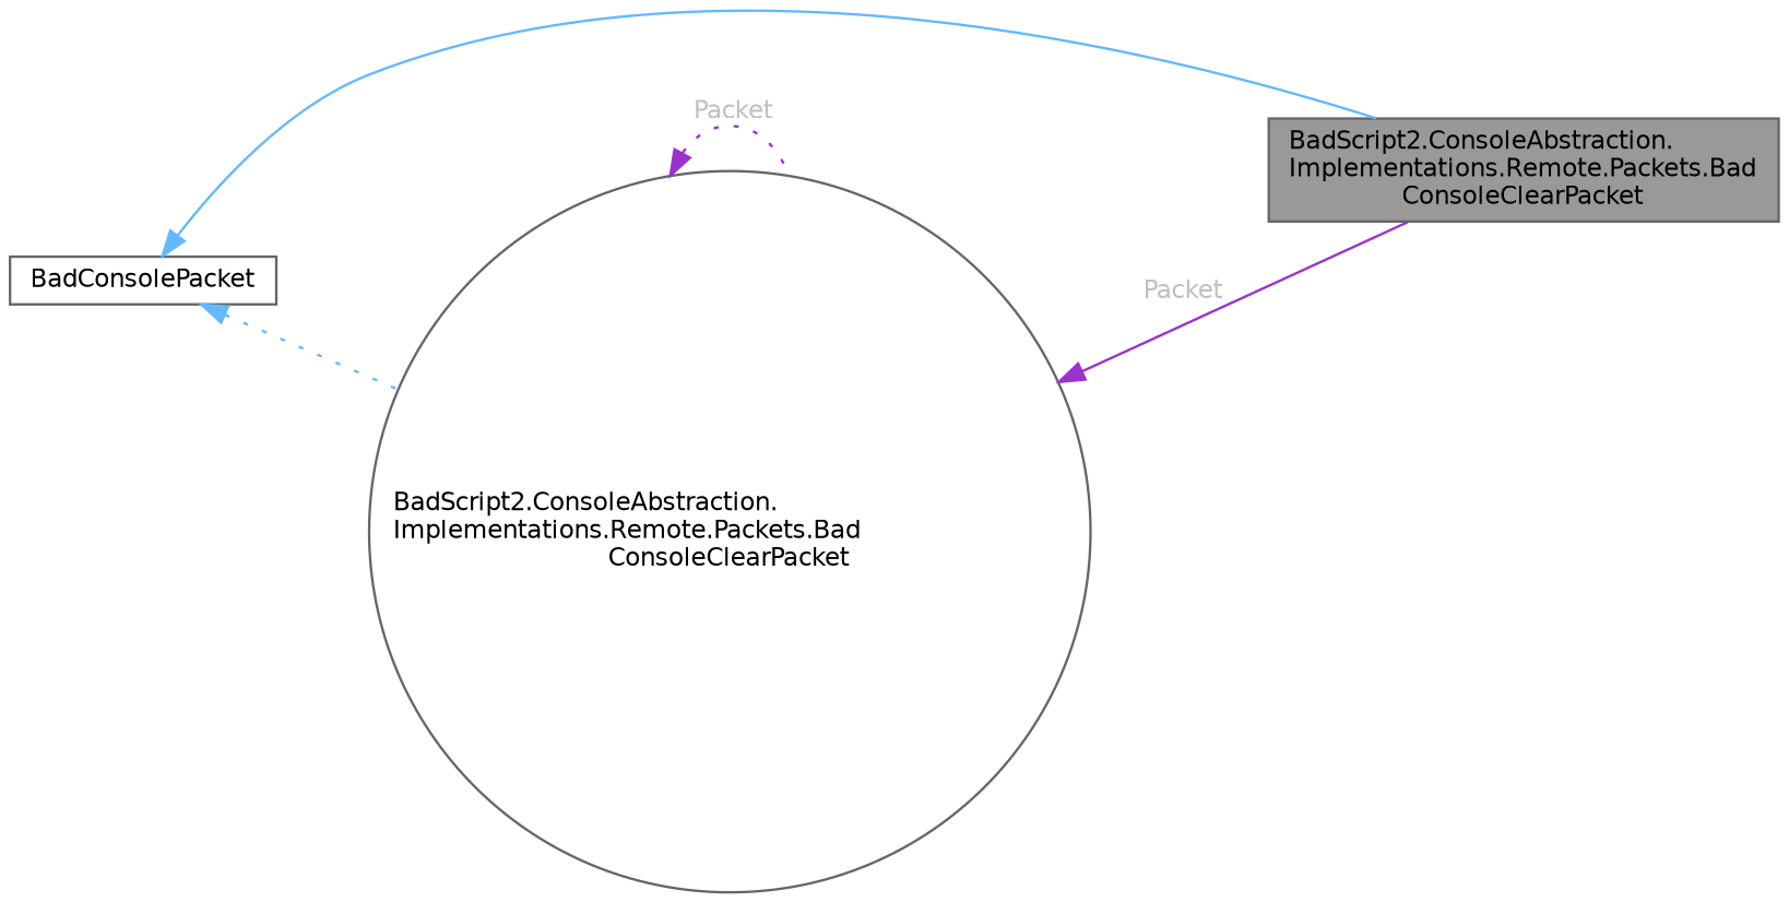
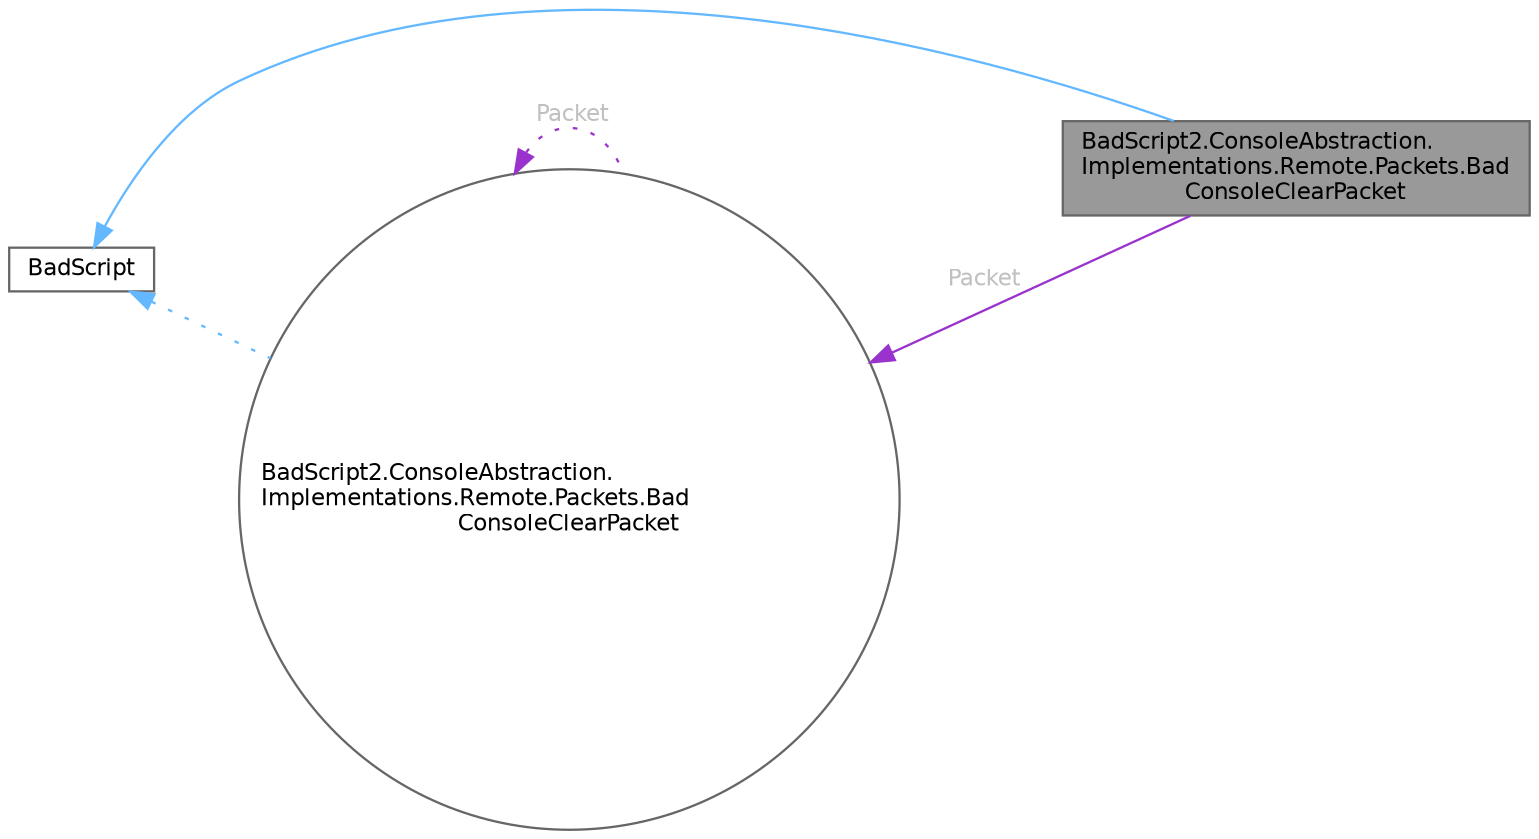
  digraph {
    rankdir=LR
    node [color=gray40 fillcolor=white fontname=Helvetica fontsize=10 shape=box style=filled]
    edge [color=steelblue1 dir=back fontname=Helvetica fontsize=10 labelfontname=Helvetica labelfontsize=10 style=solid]
    n1 [fillcolor=grey60 fontcolor=black height=0.2 label="BadScript2.ConsoleAbstraction.\lImplementations.Remote.Packets.Bad\lConsoleClearPacket" width=0.4]
-   n2 [height=0.2 label=BadConsolePacket width=0.4]
+   n2 [height=0.2 label=BadScript width=0.4]
    n3 [height=0.2 label="BadScript2.ConsoleAbstraction.\lImplementations.Remote.Packets.Bad\lConsoleClearPacket" shape=circle width=0.4]
    n2 -> n1
    n2 -> n3 [style=dotted]
    n3 -> n1 [color=darkorchid3 fontcolor=grey label=" Packet"]
    n3 -> n3 [color=darkorchid3 fontcolor=grey label=" Packet" style=dotted]
  }
